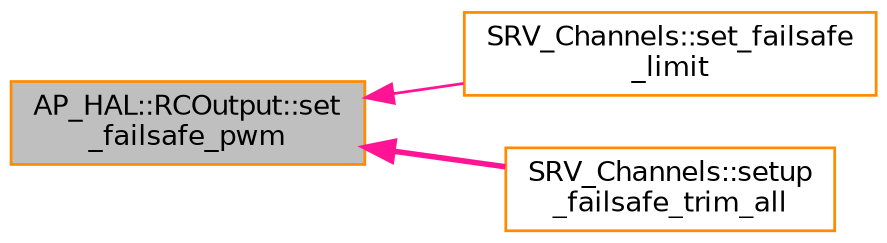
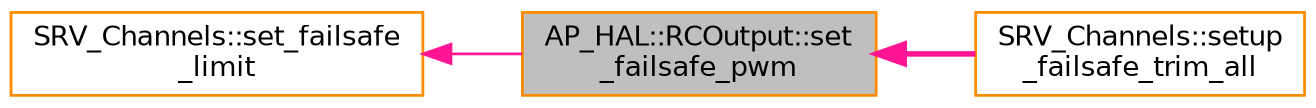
  digraph {
    rankdir=LR
    node [color=darkorange fillcolor=white fontname=Helvetica fontsize=10 shape=record style=filled]
    edge [color=deeppink dir=back fontname=Helvetica fontsize=10 labelfontname=Helvetica labelfontsize=10]
    n1 [fillcolor=grey75 fontcolor=black height=0.2 label="AP_HAL::RCOutput::set\l_failsafe_pwm" width=0.4]
    n2 [height=0.2 label="SRV_Channels::set_failsafe\l_limit" width=0.4]
    n3 [height=0.2 label="SRV_Channels::setup\l_failsafe_trim_all" width=0.4]
-   n1 -> n2 [style=solid]
+   n2 -> n1 [style=solid]
    n1 -> n3 [style=bold]
  }
